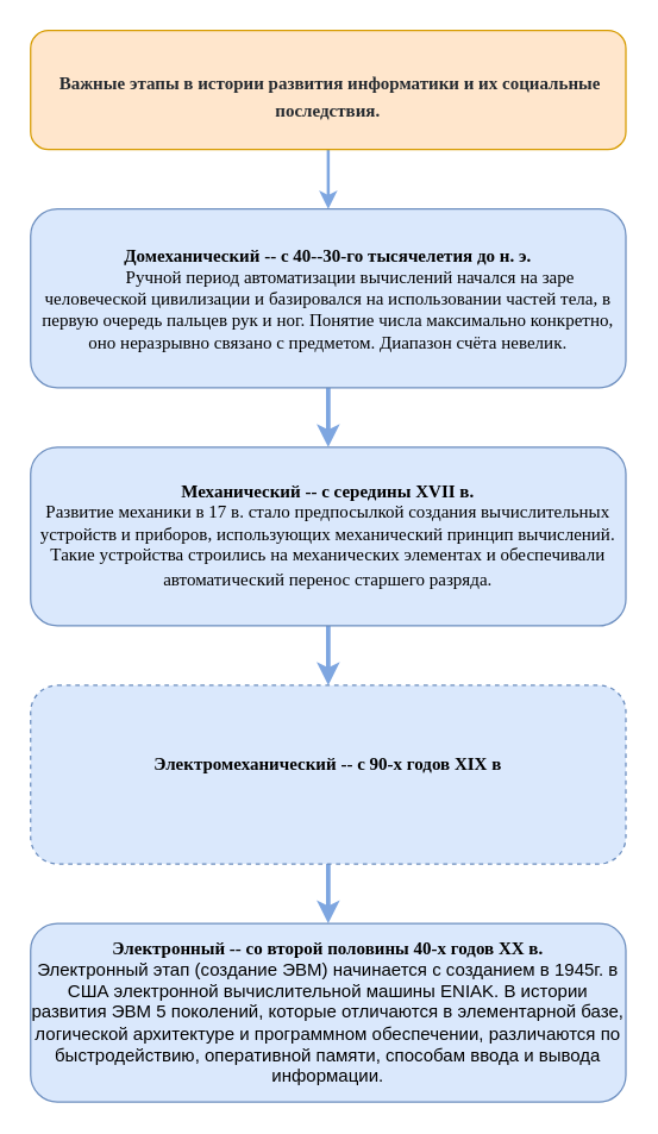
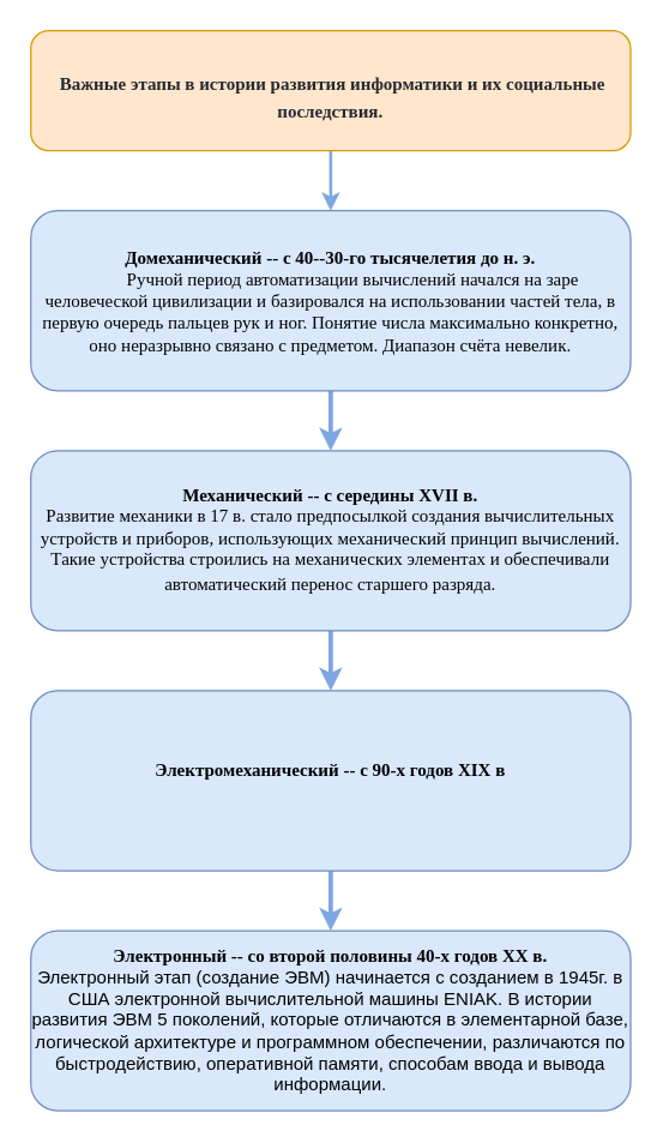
  <mxCell id="0" />
  <mxCell id="1" parent="0" />
  <mxCell id="2" style="edgeStyle=orthogonalEdgeStyle;rounded=0;orthogonalLoop=1;jettySize=auto;html=1;exitX=0.5;exitY=1;exitDx=0;exitDy=0;fontFamily=Tahoma;fontSize=12;fontColor=#000000;strokeWidth=2;strokeColor=#7EA6E0;" edge="1" parent="1" source="3" target="5"><mxGeometry relative="1" as="geometry" /></mxCell>
  <mxCell id="3" value="&lt;h3 dir=&quot;auto&quot; style=&quot;box-sizing: border-box ; margin-top: 24px ; margin-bottom: 16px ; line-height: 1.25 ; color: rgb(36 , 41 , 47)&quot;&gt;&lt;font style=&quot;font-size: 12px&quot; face=&quot;Tahoma&quot;&gt;&amp;nbsp;Важные этапы в истории развития информатики и их социальные последствия.&lt;/font&gt;&lt;/h3&gt;" style="rounded=1;whiteSpace=wrap;html=1;fillColor=#ffe6cc;strokeColor=#d79b00;" vertex="1" parent="1"><mxGeometry x="20" y="20" width="400" height="80" as="geometry" /></mxCell>
  <mxCell id="4" style="edgeStyle=orthogonalEdgeStyle;rounded=0;orthogonalLoop=1;jettySize=auto;html=1;exitX=0.5;exitY=1;exitDx=0;exitDy=0;fontFamily=Tahoma;fontSize=12;fontColor=#000000;strokeColor=#7EA6E0;strokeWidth=3;" edge="1" parent="1" source="5" target="7"><mxGeometry relative="1" as="geometry" /></mxCell>
  <mxCell id="5" value="&lt;p style=&quot;font-size: 12px&quot;&gt;&lt;/p&gt;&lt;div style=&quot;font-size: 12px&quot;&gt;&lt;b style=&quot;font-family: &amp;#34;georgia&amp;#34; , &amp;#34;times new roman&amp;#34; , &amp;#34;times&amp;#34; , serif ; text-indent: 30px&quot;&gt;&lt;font style=&quot;font-size: 12px&quot;&gt;Домеханический -- с 40--30-го тысячелетия до н. э.&lt;/font&gt;&lt;/b&gt;&lt;/div&gt;&lt;span style=&quot;font-family: &amp;#34;georgia&amp;#34; , &amp;#34;times new roman&amp;#34; , &amp;#34;times&amp;#34; , serif ; text-indent: 30px ; font-size: 12px&quot;&gt;&lt;div&gt;&lt;span&gt;&lt;font style=&quot;font-size: 12px&quot;&gt;Ручной период автоматизации вычислений начался на заре человеческой цивилизации и базировался на использовании частей тела, в первую очередь пальцев рук и ног. Понятие числа максимально конкретно, оно неразрывно связано с предметом. Диапазон счёта невелик.&lt;/font&gt;&lt;/span&gt;&lt;/div&gt;&lt;/span&gt;&lt;p&gt;&lt;/p&gt;" style="rounded=1;whiteSpace=wrap;html=1;fillColor=#dae8fc;strokeColor=#6c8ebf;labelBackgroundColor=none;fontFamily=Tahoma;fontSize=11;align=center;" vertex="1" parent="1"><mxGeometry x="20" y="140" width="400" height="120" as="geometry" /></mxCell>
  <mxCell id="6" style="edgeStyle=orthogonalEdgeStyle;rounded=0;orthogonalLoop=1;jettySize=auto;html=1;exitX=0.5;exitY=1;exitDx=0;exitDy=0;fontFamily=Tahoma;fontSize=12;fontColor=#000000;strokeColor=#7EA6E0;strokeWidth=3;" edge="1" parent="1" source="7" target="9"><mxGeometry relative="1" as="geometry" /></mxCell>
  <mxCell id="7" value="&lt;font style=&quot;font-size: 12px&quot;&gt;&lt;span style=&quot;font-family: &amp;#34;georgia&amp;#34; , &amp;#34;times new roman&amp;#34; , &amp;#34;times&amp;#34; , serif ; text-align: justify ; text-indent: 30px&quot;&gt;&lt;b&gt;Механический -- с середины XVII в.&lt;/b&gt;&lt;br&gt;&lt;/span&gt;&lt;span style=&quot;font-family: &amp;#34;georgia&amp;#34; , &amp;#34;times new roman&amp;#34; , &amp;#34;times&amp;#34; , serif ; text-align: justify ; text-indent: 30px&quot;&gt;Развитие механики в 17 в. стало предпосылкой создания вычислительных устройств и приборов, использующих механический принцип вычислений. Такие устройства строились на механических элементах и обеспечивали автоматический перенос старшего разряда.&lt;/span&gt;&lt;/font&gt;&lt;span style=&quot;color: rgb(70 , 70 , 70) ; font-family: &amp;#34;georgia&amp;#34; , &amp;#34;times new roman&amp;#34; , &amp;#34;times&amp;#34; , serif ; font-size: 14.667px ; text-align: justify ; text-indent: 30px ; background-color: rgb(255 , 255 , 255)&quot;&gt;&lt;br&gt;&lt;/span&gt;" style="rounded=1;whiteSpace=wrap;html=1;fillColor=#dae8fc;strokeColor=#6c8ebf;labelBackgroundColor=none;fontFamily=Tahoma;fontSize=12;fontColor=#000000;" vertex="1" parent="1"><mxGeometry x="20" y="300" width="400" height="120" as="geometry" /></mxCell>
  <mxCell id="8" style="edgeStyle=orthogonalEdgeStyle;rounded=0;orthogonalLoop=1;jettySize=auto;html=1;exitX=0.5;exitY=1;exitDx=0;exitDy=0;fontFamily=Tahoma;fontSize=12;fontColor=#000000;strokeColor=#7EA6E0;strokeWidth=3;" edge="1" parent="1" source="9" target="10"><mxGeometry relative="1" as="geometry" /></mxCell>
- <mxCell id="9" value="&lt;span style=&quot;font-family: &amp;#34;georgia&amp;#34; , &amp;#34;times new roman&amp;#34; , &amp;#34;times&amp;#34; , serif ; text-align: justify ; text-indent: 30px&quot;&gt;&lt;b&gt;Электромеханический -- с 90-х годов XIX в&lt;br&gt;&lt;/b&gt;&lt;br&gt;&lt;/span&gt;" style="rounded=1;whiteSpace=wrap;html=1;fillColor=#dae8fc;strokeColor=#6c8ebf;labelBackgroundColor=none;fontFamily=Tahoma;fontSize=12;fontColor=#000000;dashed=1;" vertex="1" parent="1"><mxGeometry x="20" y="460" width="400" height="120" as="geometry" /></mxCell>
+ <mxCell id="9" value="&lt;span style=&quot;font-family: &amp;#34;georgia&amp;#34; , &amp;#34;times new roman&amp;#34; , &amp;#34;times&amp;#34; , serif ; text-align: justify ; text-indent: 30px&quot;&gt;&lt;b&gt;Электромеханический -- с 90-х годов XIX в&lt;br&gt;&lt;/b&gt;&lt;br&gt;&lt;/span&gt;" style="rounded=1;whiteSpace=wrap;html=1;fillColor=#dae8fc;strokeColor=#6c8ebf;labelBackgroundColor=none;fontFamily=Tahoma;fontSize=12;fontColor=#000000;" vertex="1" parent="1"><mxGeometry x="20" y="460" width="400" height="120" as="geometry" /></mxCell>
  <mxCell id="10" value="&lt;font style=&quot;font-size: 12px&quot;&gt;&lt;span style=&quot;font-family: &amp;#34;georgia&amp;#34; , &amp;#34;times new roman&amp;#34; , &amp;#34;times&amp;#34; , serif ; text-align: justify ; text-indent: 30px&quot;&gt;&lt;font style=&quot;font-size: 12px&quot;&gt;&lt;b&gt;Электронный -- со второй половины 40-х годов XX в.&lt;br&gt;&lt;/b&gt;&lt;/font&gt;&lt;/span&gt;&lt;span style=&quot;font-family: &amp;#34;arial&amp;#34; , sans-serif ; text-align: left&quot;&gt;Электронный этап (создание ЭВМ) начинается с созданием в 1945г. в США электронной вычислительной машины ENIAK. В истории развития ЭВМ 5 поколений, которые отличаются в элементарной базе, логической архитектуре и программном обеспечении, различаются по быстродействию, оперативной памяти, способам ввода и вывода информации.&lt;/span&gt;&lt;/font&gt;&lt;span style=&quot;font-family: &amp;#34;georgia&amp;#34; , &amp;#34;times new roman&amp;#34; , &amp;#34;times&amp;#34; , serif ; text-align: justify ; text-indent: 30px&quot;&gt;&lt;font style=&quot;font-size: 12px&quot;&gt;&lt;b&gt;&lt;br&gt;&lt;/b&gt;&lt;/font&gt;&lt;/span&gt;" style="rounded=1;whiteSpace=wrap;html=1;fillColor=#dae8fc;strokeColor=#6c8ebf;labelBackgroundColor=none;fontFamily=Tahoma;fontSize=12;fontColor=#000000;" vertex="1" parent="1"><mxGeometry x="20" y="620" width="400" height="120" as="geometry" /></mxCell>
